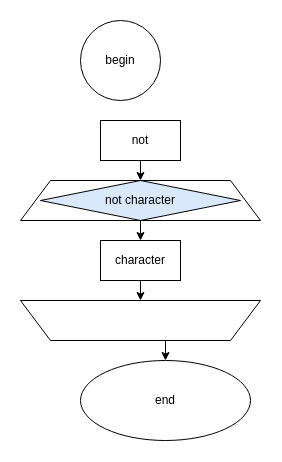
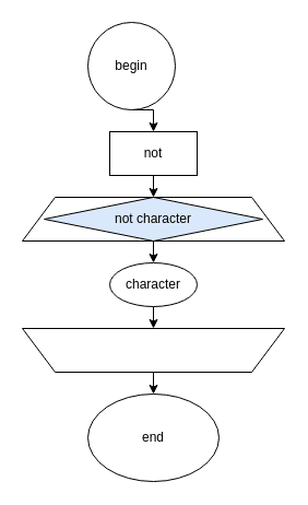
  <mxCell id="0" />
  <mxCell id="1" parent="0" />
+ <mxCell id="2" style="edgeStyle=orthogonalEdgeStyle;rounded=0;orthogonalLoop=1;jettySize=auto;html=1;exitX=0.5;exitY=1;exitDx=0;exitDy=0;entryX=0.5;entryY=0;entryDx=0;entryDy=0;" parent="1" source="3" target="5" edge="1"><mxGeometry relative="1" as="geometry" /></mxCell>
  <mxCell id="3" value="begin" style="ellipse;whiteSpace=wrap;html=1;" parent="1" vertex="1"><mxGeometry x="80" y="20" width="80" height="80" as="geometry" /></mxCell>
  <mxCell id="4" style="edgeStyle=orthogonalEdgeStyle;rounded=0;orthogonalLoop=1;jettySize=auto;html=1;exitX=0.5;exitY=1;exitDx=0;exitDy=0;entryX=0.5;entryY=0;entryDx=0;entryDy=0;" parent="1" source="5" target="9" edge="1"><mxGeometry relative="1" as="geometry" /></mxCell>
  <mxCell id="5" value="not" style="rounded=0;whiteSpace=wrap;html=1;" parent="1" vertex="1"><mxGeometry x="100" y="120" width="80" height="40" as="geometry" /></mxCell>
  <mxCell id="6" style="edgeStyle=orthogonalEdgeStyle;rounded=0;orthogonalLoop=1;jettySize=auto;html=1;exitX=0.5;exitY=1;exitDx=0;exitDy=0;entryX=0.5;entryY=1;entryDx=0;entryDy=0;" parent="1" source="7" target="11" edge="1"><mxGeometry relative="1" as="geometry" /></mxCell>
- <mxCell id="7" value="character" style="rounded=0;whiteSpace=wrap;html=1;" parent="1" vertex="1"><mxGeometry x="100" y="240" width="80" height="40" as="geometry" /></mxCell>
+ <mxCell id="7" value="character" style="ellipse;whiteSpace=wrap;html=1;" parent="1" vertex="1"><mxGeometry x="100" y="240" width="80" height="40" as="geometry" /></mxCell>
  <mxCell id="8" style="edgeStyle=orthogonalEdgeStyle;rounded=0;orthogonalLoop=1;jettySize=auto;html=1;exitX=0.5;exitY=1;exitDx=0;exitDy=0;entryX=0.5;entryY=0;entryDx=0;entryDy=0;" parent="1" source="9" target="7" edge="1"><mxGeometry relative="1" as="geometry" /></mxCell>
  <mxCell id="9" value="" style="shape=trapezoid;perimeter=trapezoidPerimeter;whiteSpace=wrap;html=1;fixedSize=1;size=30;" parent="1" vertex="1"><mxGeometry x="20" y="180" width="240" height="40" as="geometry" /></mxCell>
  <mxCell id="10" style="edgeStyle=orthogonalEdgeStyle;rounded=0;orthogonalLoop=1;jettySize=auto;html=1;exitX=0.5;exitY=0;exitDx=0;exitDy=0;entryX=0.5;entryY=0;entryDx=0;entryDy=0;" parent="1" source="11" target="13" edge="1"><mxGeometry relative="1" as="geometry" /></mxCell>
  <mxCell id="11" value="" style="shape=trapezoid;perimeter=trapezoidPerimeter;whiteSpace=wrap;html=1;fixedSize=1;size=30;rotation=-180;" parent="1" vertex="1"><mxGeometry x="20" y="300" width="240" height="40" as="geometry" /></mxCell>
  <mxCell id="12" value="not character" style="rhombus;whiteSpace=wrap;html=1;fillColor=#dae8fc;" parent="1" vertex="1"><mxGeometry x="40" y="180" width="200" height="40" as="geometry" /></mxCell>
- <mxCell id="13" value="end" style="ellipse;whiteSpace=wrap;html=1;" parent="1" vertex="1"><mxGeometry x="80" y="360" width="170" height="80" as="geometry" /></mxCell>
+ <mxCell id="13" value="end" style="ellipse;whiteSpace=wrap;html=1;" parent="1" vertex="1"><mxGeometry x="80" y="360" width="120" height="80" as="geometry" /></mxCell>
